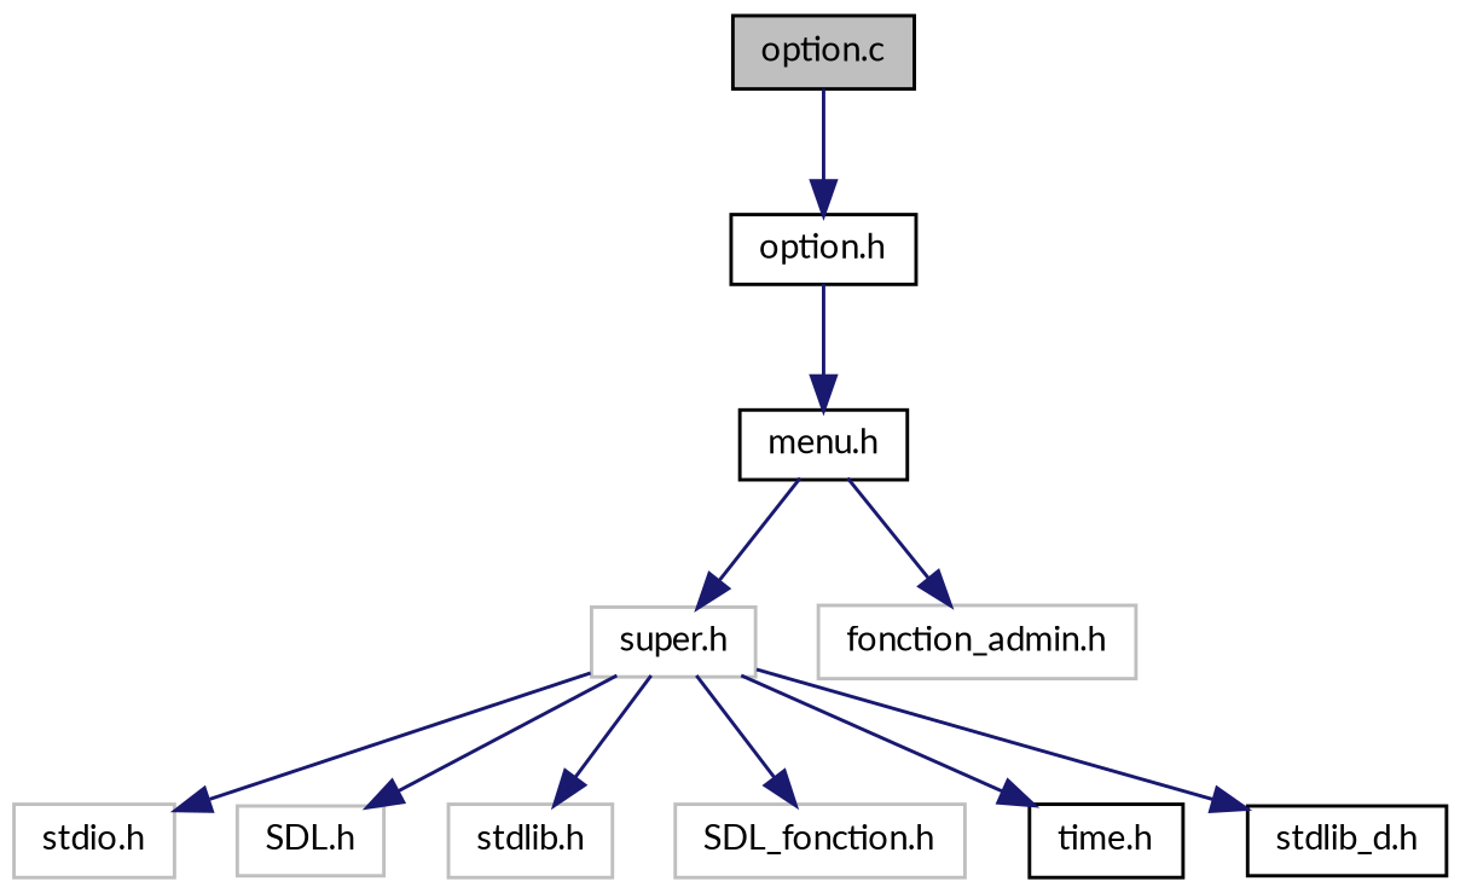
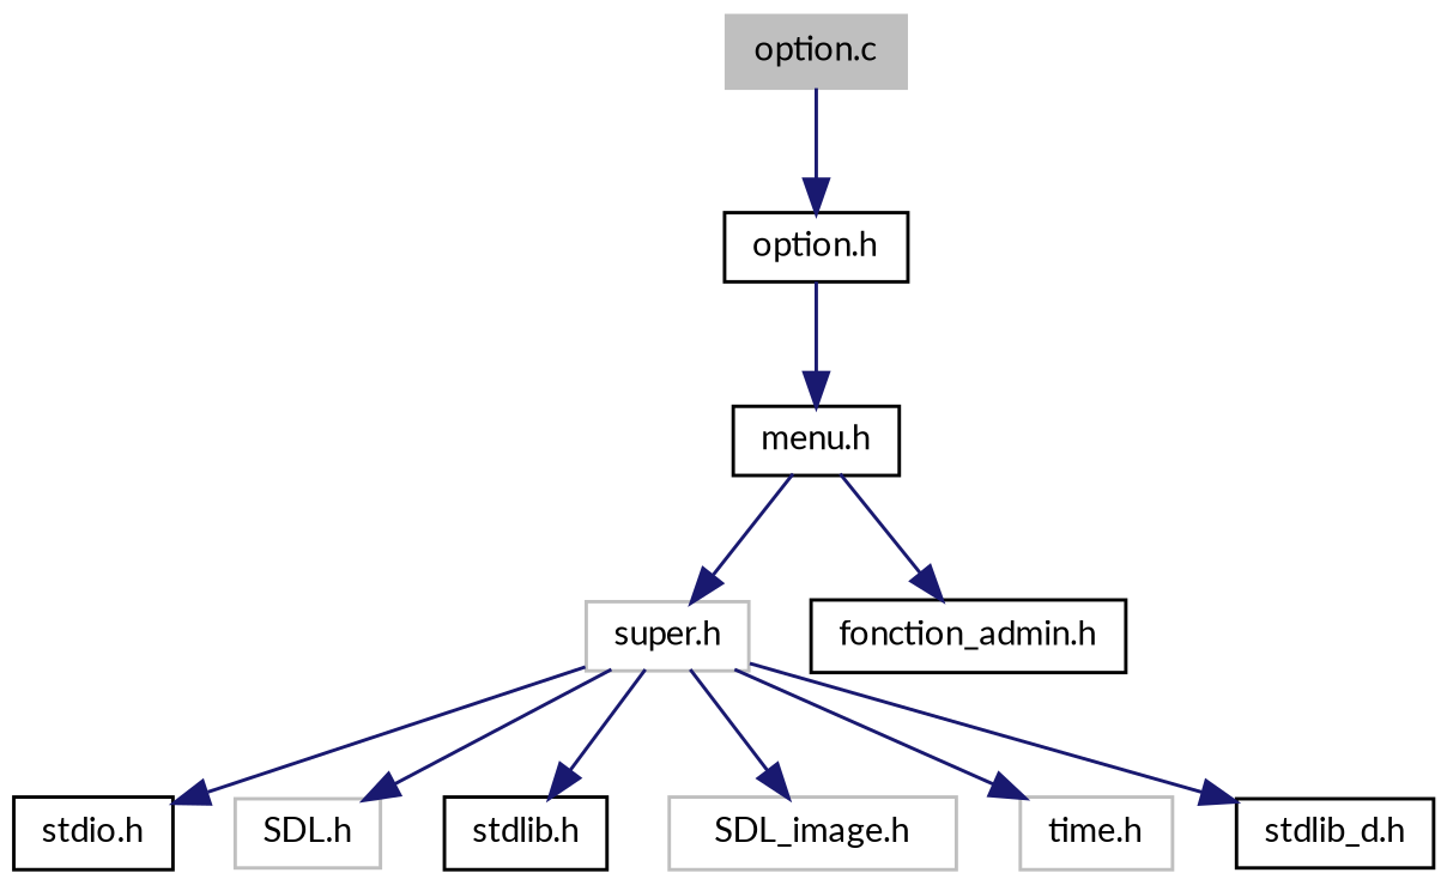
  digraph {
    fontname=Lato
    node [color=grey75 fillcolor=white fontname=Lato fontsize=10 shape=record style=filled]
    edge [color=midnightblue fontname=Lato fontsize=10 labelfontname=Helvetica labelfontsize=10 style=solid]
-   n1 [color=black fillcolor=grey75 fontcolor=black height=0.2 label="option.c" width=0.4]
+   n1 [fillcolor=grey75 fontcolor=black height=0.2 label="option.c" width=0.4]
    n2 [color=black height=0.2 label="option.h" width=0.4]
    n3 [color=black height=0.2 label="menu.h" width=0.4]
    n4 [height=0.2 label="super.h" width=0.4]
-   n5 [height=0.2 label="stdio.h" width=0.4]
+   n5 [color=black height=0.2 label="stdio.h" width=0.4]
    n6 [height=0.2 label="SDL.h" width=0.4]
-   n7 [height=0.2 label="stdlib.h" width=0.4]
-   n8 [height=0.2 label="SDL_fonction.h" width=0.4]
-   n9 [color=black height=0.2 label="time.h" width=0.4]
+   n7 [color=black height=0.2 label="stdlib.h" width=0.4]
+   n8 [height=0.2 label="SDL_image.h" width=0.4]
+   n9 [height=0.2 label="time.h" width=0.4]
    n10 [color=black height=0.2 label="stdlib_d.h" width=0.4]
-   n11 [height=0.2 label="fonction_admin.h" width=0.4]
+   n11 [color=black height=0.2 label="fonction_admin.h" width=0.4]
    n1 -> n2
    n2 -> n3
    n3 -> n4
    n3 -> n11
    n4 -> n5
    n4 -> n6
    n4 -> n7
    n4 -> n8
    n4 -> n9
    n4 -> n10
  }
